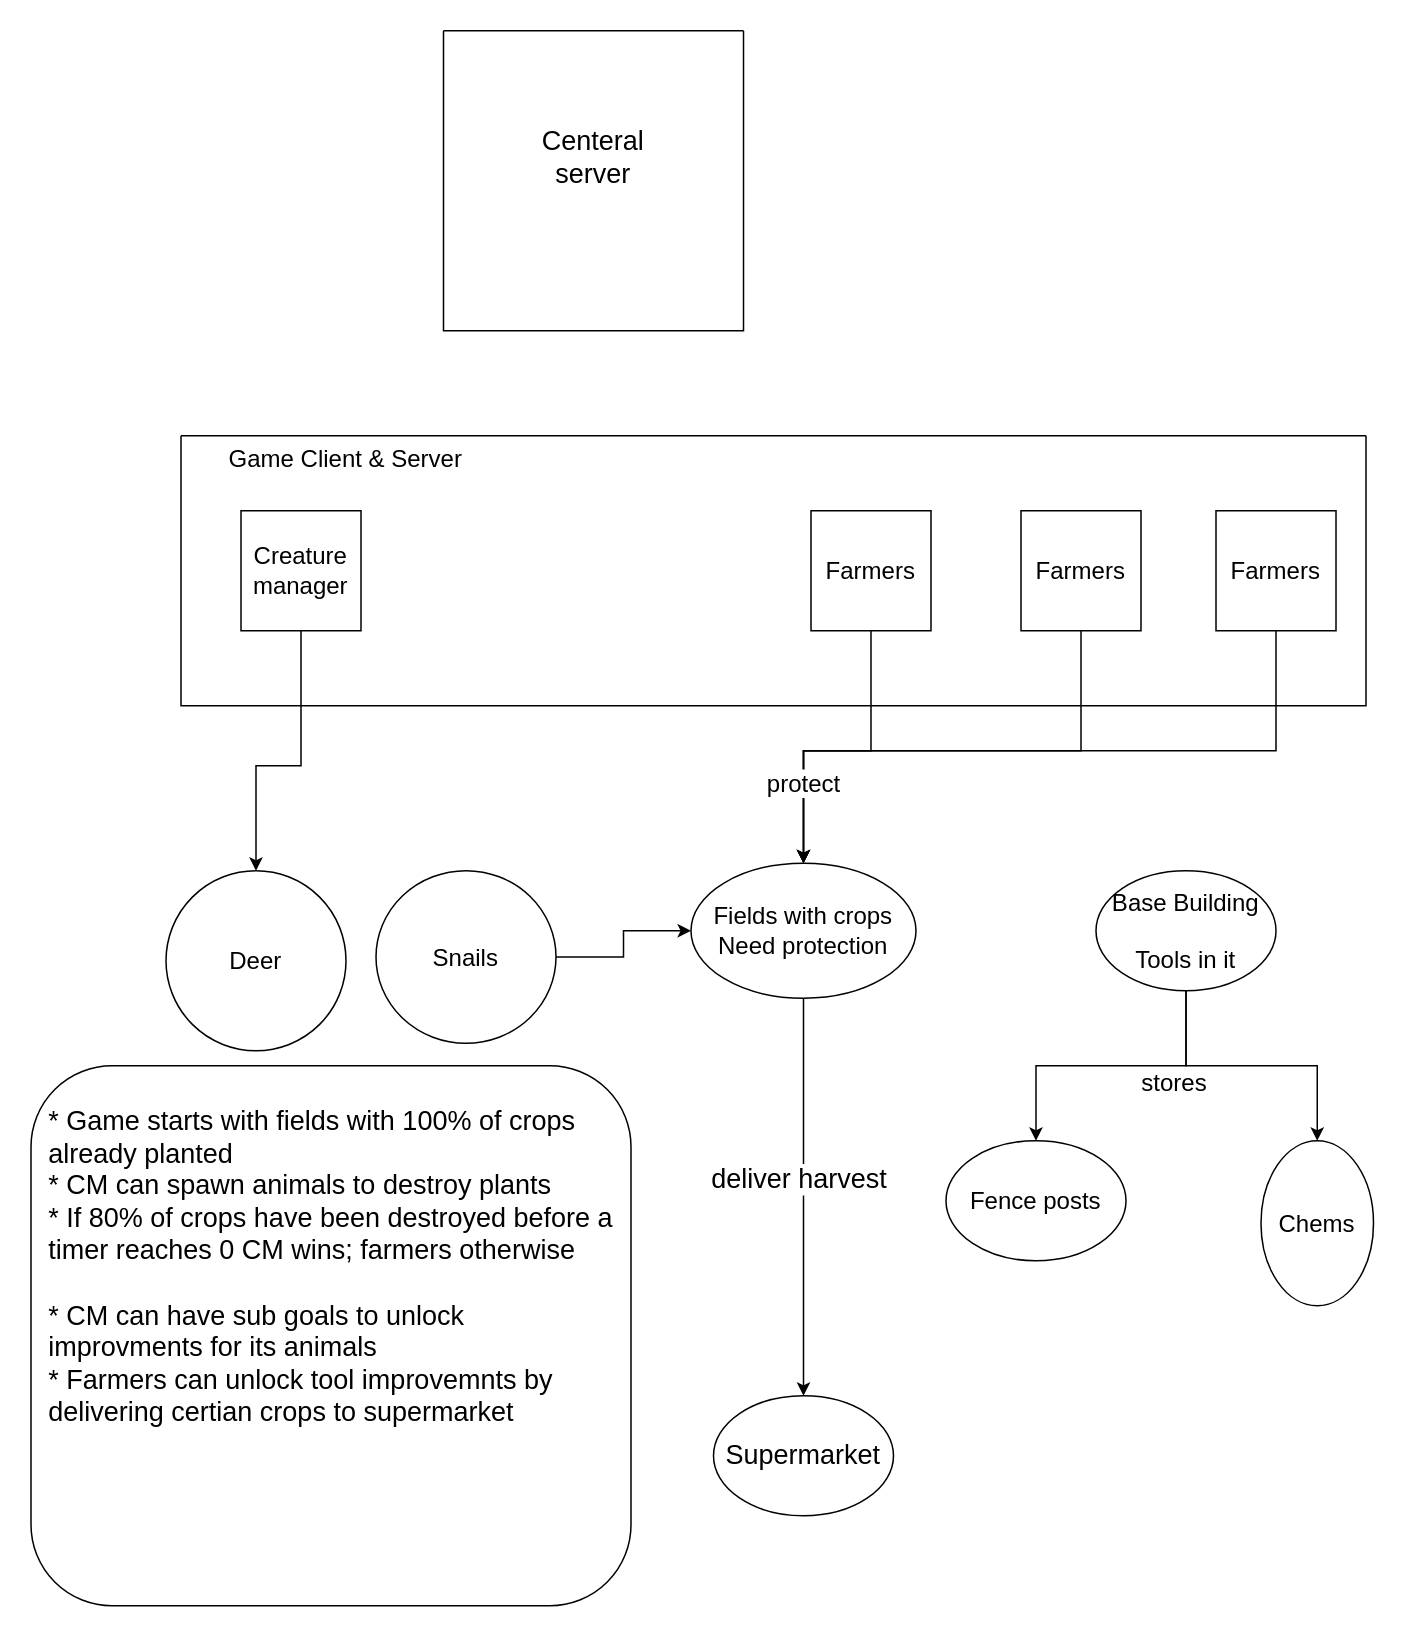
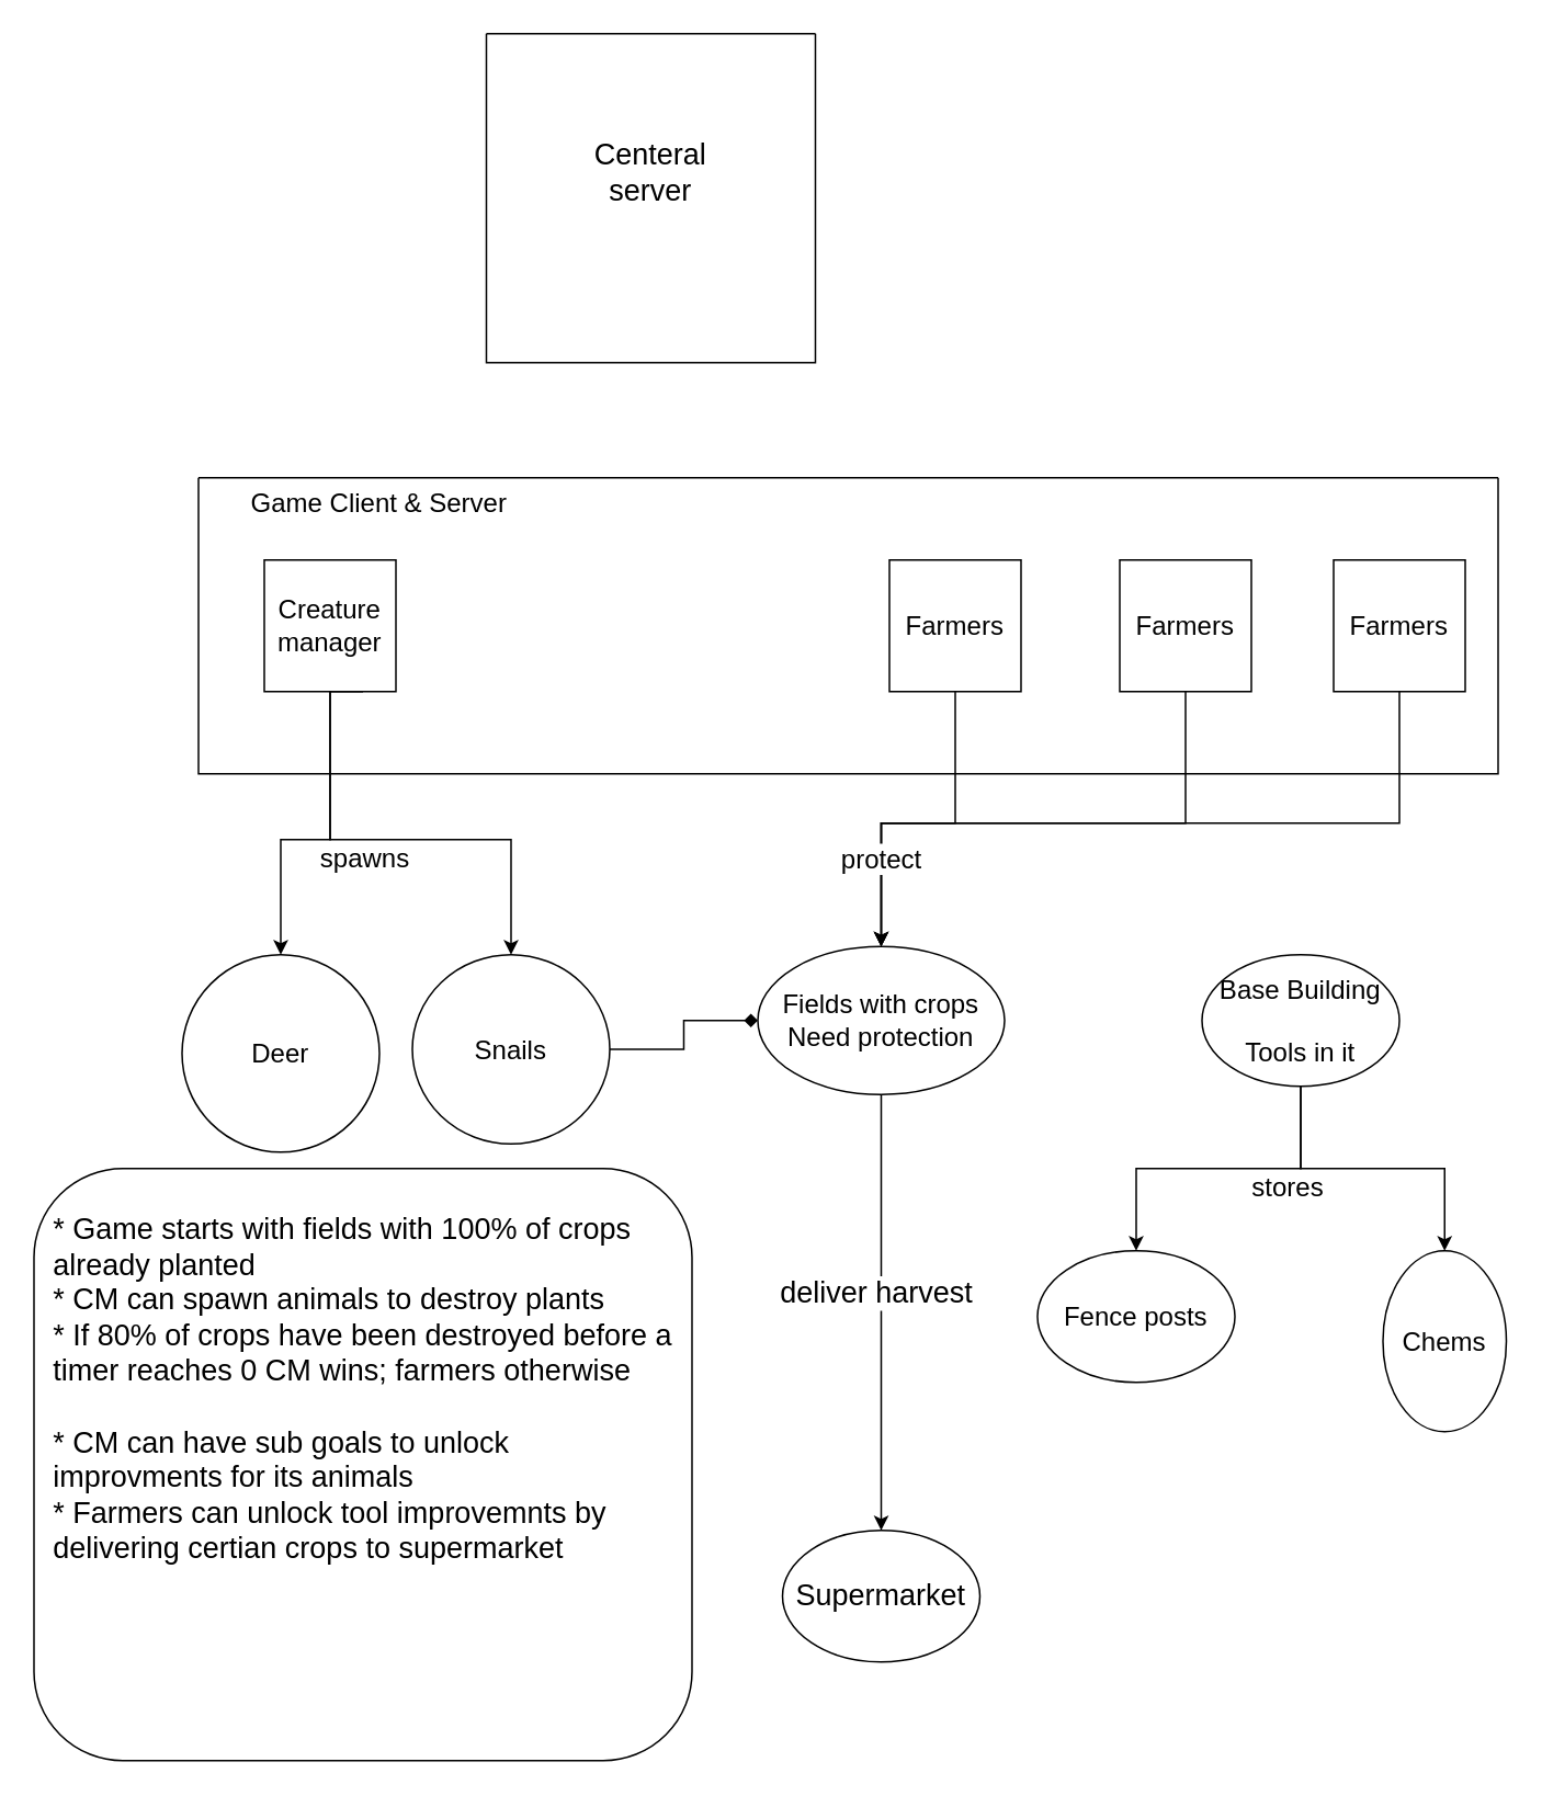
  <mxCell id="0" />
  <mxCell id="1" parent="0" />
  <mxCell id="2" style="edgeStyle=orthogonalEdgeStyle;rounded=0;orthogonalLoop=1;jettySize=auto;html=1;exitX=0.5;exitY=1;exitDx=0;exitDy=0;entryX=0.5;entryY=0;entryDx=0;entryDy=0;fontSize=16;" edge="1" parent="1" source="5" target="20"><mxGeometry relative="1" as="geometry"><Array as="points"><mxPoint x="200" y="510" /><mxPoint x="170" y="510" /></Array></mxGeometry></mxCell>
+ <mxCell id="3" style="edgeStyle=orthogonalEdgeStyle;rounded=0;orthogonalLoop=1;jettySize=auto;html=1;exitX=0.75;exitY=1;exitDx=0;exitDy=0;entryX=0.5;entryY=0;entryDx=0;entryDy=0;fontSize=16;" edge="1" parent="1" source="5" target="24"><mxGeometry relative="1" as="geometry"><Array as="points"><mxPoint x="200" y="420" /><mxPoint x="200" y="510" /><mxPoint x="310" y="510" /></Array></mxGeometry></mxCell>
+ <mxCell id="4" value="&lt;div&gt;spawns&lt;/div&gt;" style="edgeLabel;html=1;align=center;verticalAlign=middle;resizable=0;points=[];fontSize=16;" vertex="1" connectable="0" parent="3"><mxGeometry x="-0.139" y="-2" relative="1" as="geometry"><mxPoint x="5" y="8" as="offset" /></mxGeometry></mxCell>
  <mxCell id="5" value="Creature manager" style="whiteSpace=wrap;html=1;aspect=fixed;fontSize=16;" vertex="1" parent="1"><mxGeometry x="160" y="340" width="80" height="80" as="geometry" /></mxCell>
  <mxCell id="6" style="edgeStyle=orthogonalEdgeStyle;rounded=0;orthogonalLoop=1;jettySize=auto;html=1;exitX=0.5;exitY=1;exitDx=0;exitDy=0;entryX=0.5;entryY=0;entryDx=0;entryDy=0;fontSize=16;" edge="1" parent="1" source="7" target="19"><mxGeometry relative="1" as="geometry"><Array as="points"><mxPoint x="580" y="500" /><mxPoint x="535" y="500" /></Array></mxGeometry></mxCell>
  <mxCell id="7" value="Farmers" style="whiteSpace=wrap;html=1;aspect=fixed;fontSize=16;" vertex="1" parent="1"><mxGeometry x="540" y="340" width="80" height="80" as="geometry" /></mxCell>
  <mxCell id="8" style="edgeStyle=orthogonalEdgeStyle;rounded=0;orthogonalLoop=1;jettySize=auto;html=1;exitX=0.5;exitY=1;exitDx=0;exitDy=0;entryX=0.5;entryY=0;entryDx=0;entryDy=0;fontSize=16;" edge="1" parent="1" source="9" target="19"><mxGeometry relative="1" as="geometry"><Array as="points"><mxPoint x="720" y="500" /><mxPoint x="535" y="500" /></Array></mxGeometry></mxCell>
  <mxCell id="9" value="Farmers" style="whiteSpace=wrap;html=1;aspect=fixed;fontSize=16;" vertex="1" parent="1"><mxGeometry x="680" y="340" width="80" height="80" as="geometry" /></mxCell>
  <mxCell id="10" style="edgeStyle=orthogonalEdgeStyle;rounded=0;orthogonalLoop=1;jettySize=auto;html=1;entryX=0.5;entryY=0;entryDx=0;entryDy=0;fontSize=16;" edge="1" parent="1" source="12" target="19"><mxGeometry relative="1" as="geometry"><Array as="points"><mxPoint x="850" y="500" /><mxPoint x="535" y="500" /></Array></mxGeometry></mxCell>
  <mxCell id="11" value="&lt;div&gt;protect&lt;/div&gt;" style="edgeLabel;html=1;align=center;verticalAlign=middle;resizable=0;points=[];fontSize=16;" vertex="1" connectable="0" parent="10"><mxGeometry x="0.77" y="-1" relative="1" as="geometry"><mxPoint as="offset" /></mxGeometry></mxCell>
  <mxCell id="12" value="Farmers" style="whiteSpace=wrap;html=1;aspect=fixed;fontSize=16;" vertex="1" parent="1"><mxGeometry x="810" y="340" width="80" height="80" as="geometry" /></mxCell>
  <mxCell id="13" style="edgeStyle=orthogonalEdgeStyle;rounded=0;orthogonalLoop=1;jettySize=auto;html=1;entryX=0.5;entryY=0;entryDx=0;entryDy=0;" edge="1" parent="1" source="16" target="21"><mxGeometry relative="1" as="geometry" /></mxCell>
  <mxCell id="14" style="edgeStyle=orthogonalEdgeStyle;rounded=0;orthogonalLoop=1;jettySize=auto;html=1;exitX=0.5;exitY=1;exitDx=0;exitDy=0;entryX=0.5;entryY=0;entryDx=0;entryDy=0;" edge="1" parent="1" source="16" target="22"><mxGeometry relative="1" as="geometry" /></mxCell>
  <mxCell id="15" value="stores" style="edgeLabel;html=1;align=center;verticalAlign=middle;resizable=0;points=[];fontSize=16;" vertex="1" connectable="0" parent="14"><mxGeometry x="-0.19" relative="1" as="geometry"><mxPoint x="-35" y="10" as="offset" /></mxGeometry></mxCell>
  <mxCell id="16" value="Base Building&lt;br style=&quot;font-size: 16px;&quot;&gt;&lt;br style=&quot;font-size: 16px;&quot;&gt;Tools in it" style="ellipse;whiteSpace=wrap;html=1;fontSize=16;" vertex="1" parent="1"><mxGeometry x="730" y="580" width="120" height="80" as="geometry" /></mxCell>
  <mxCell id="17" style="edgeStyle=orthogonalEdgeStyle;rounded=0;orthogonalLoop=1;jettySize=auto;html=1;entryX=0.5;entryY=0;entryDx=0;entryDy=0;fontSize=18;" edge="1" parent="1" source="19" target="29"><mxGeometry relative="1" as="geometry" /></mxCell>
  <mxCell id="18" value="deliver harvest" style="edgeLabel;html=1;align=center;verticalAlign=middle;resizable=0;points=[];fontSize=18;" vertex="1" connectable="0" parent="17"><mxGeometry x="-0.094" y="-4" relative="1" as="geometry"><mxPoint as="offset" /></mxGeometry></mxCell>
  <mxCell id="19" value="Fields with crops&lt;br style=&quot;font-size: 16px;&quot;&gt;Need protection" style="ellipse;whiteSpace=wrap;html=1;fontSize=16;" vertex="1" parent="1"><mxGeometry x="460" y="575" width="150" height="90" as="geometry" /></mxCell>
  <mxCell id="20" value="Deer" style="ellipse;whiteSpace=wrap;html=1;fontSize=16;" vertex="1" parent="1"><mxGeometry x="110" y="580" width="120" height="120" as="geometry" /></mxCell>
  <mxCell id="21" value="Fence posts" style="ellipse;whiteSpace=wrap;html=1;fontSize=16;" vertex="1" parent="1"><mxGeometry x="630" y="760" width="120" height="80" as="geometry" /></mxCell>
  <mxCell id="22" value="Chems" style="ellipse;whiteSpace=wrap;html=1;fontSize=16;" vertex="1" parent="1"><mxGeometry x="840" y="760" width="75" height="110" as="geometry" /></mxCell>
- <mxCell id="23" style="edgeStyle=orthogonalEdgeStyle;rounded=0;orthogonalLoop=1;jettySize=auto;html=1;exitX=1;exitY=0.5;exitDx=0;exitDy=0;entryX=0;entryY=0.5;entryDx=0;entryDy=0;fontSize=16;" edge="1" parent="1" source="24" target="19"><mxGeometry relative="1" as="geometry" /></mxCell>
+ <mxCell id="23" style="edgeStyle=orthogonalEdgeStyle;rounded=0;orthogonalLoop=1;jettySize=auto;html=1;exitX=1;exitY=0.5;exitDx=0;exitDy=0;entryX=0;entryY=0.5;entryDx=0;entryDy=0;fontSize=16;endArrow=diamond;" edge="1" parent="1" source="24" target="19"><mxGeometry relative="1" as="geometry" /></mxCell>
  <mxCell id="24" value="Snails" style="ellipse;whiteSpace=wrap;html=1;fontSize=16;" vertex="1" parent="1"><mxGeometry x="250" y="580" width="120" height="115" as="geometry" /></mxCell>
  <mxCell id="25" value="" style="swimlane;startSize=0;fontSize=16;" vertex="1" parent="1"><mxGeometry x="120" y="290" width="790" height="180" as="geometry" /></mxCell>
  <mxCell id="26" value="Game Client &amp;amp; Server" style="text;html=1;strokeColor=none;fillColor=none;align=center;verticalAlign=middle;whiteSpace=wrap;rounded=0;fontSize=16;" vertex="1" parent="25"><mxGeometry x="10" width="200" height="30" as="geometry" /></mxCell>
  <mxCell id="27" value="" style="rounded=1;whiteSpace=wrap;html=1;fontSize=16;" vertex="1" parent="1"><mxGeometry x="20" y="710" width="400" height="360" as="geometry" /></mxCell>
  <mxCell id="28" value="* Game starts with fields with 100% of crops already planted&lt;br&gt;* CM can spawn animals to destroy plants&lt;br&gt;* If 80% of crops have been destroyed before a timer reaches 0 CM wins; farmers otherwise&lt;br&gt;&lt;br&gt;* CM can have sub goals to unlock improvments for its animals&lt;br&gt;* Farmers can unlock tool improvemnts by delivering certian crops to supermarket" style="text;html=1;strokeColor=none;fillColor=none;align=left;verticalAlign=top;whiteSpace=wrap;rounded=0;fontSize=18;" vertex="1" parent="1"><mxGeometry x="30" y="730" width="380" height="210" as="geometry" /></mxCell>
  <mxCell id="29" value="Supermarket" style="ellipse;whiteSpace=wrap;html=1;fontSize=18;" vertex="1" parent="1"><mxGeometry x="475" y="930" width="120" height="80" as="geometry" /></mxCell>
  <mxCell id="30" value="" style="swimlane;startSize=0;fontSize=18;" vertex="1" parent="1"><mxGeometry x="295" y="20" width="200" height="200" as="geometry" /></mxCell>
  <mxCell id="31" value="Centeral server" style="text;html=1;strokeColor=none;fillColor=none;align=center;verticalAlign=middle;whiteSpace=wrap;rounded=0;fontSize=18;" vertex="1" parent="30"><mxGeometry x="70" y="70" width="60" height="30" as="geometry" /></mxCell>
